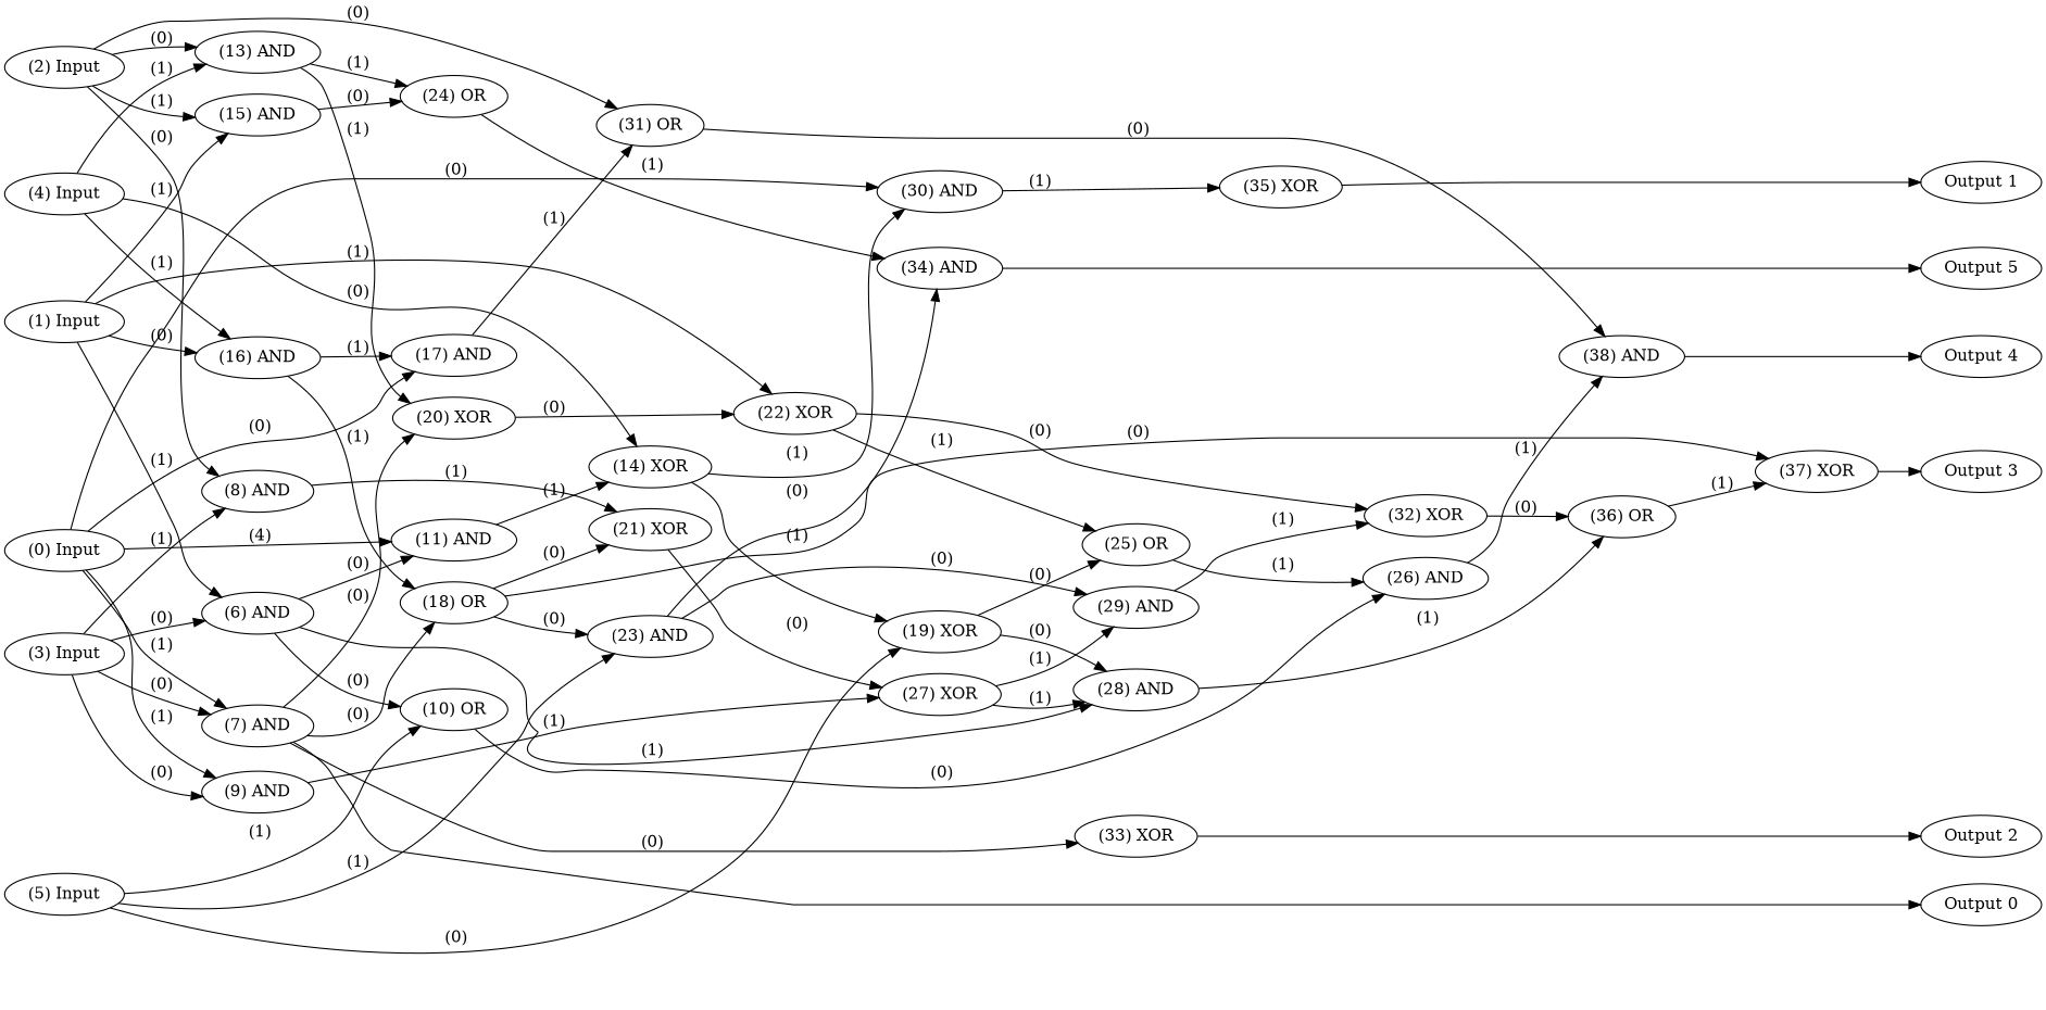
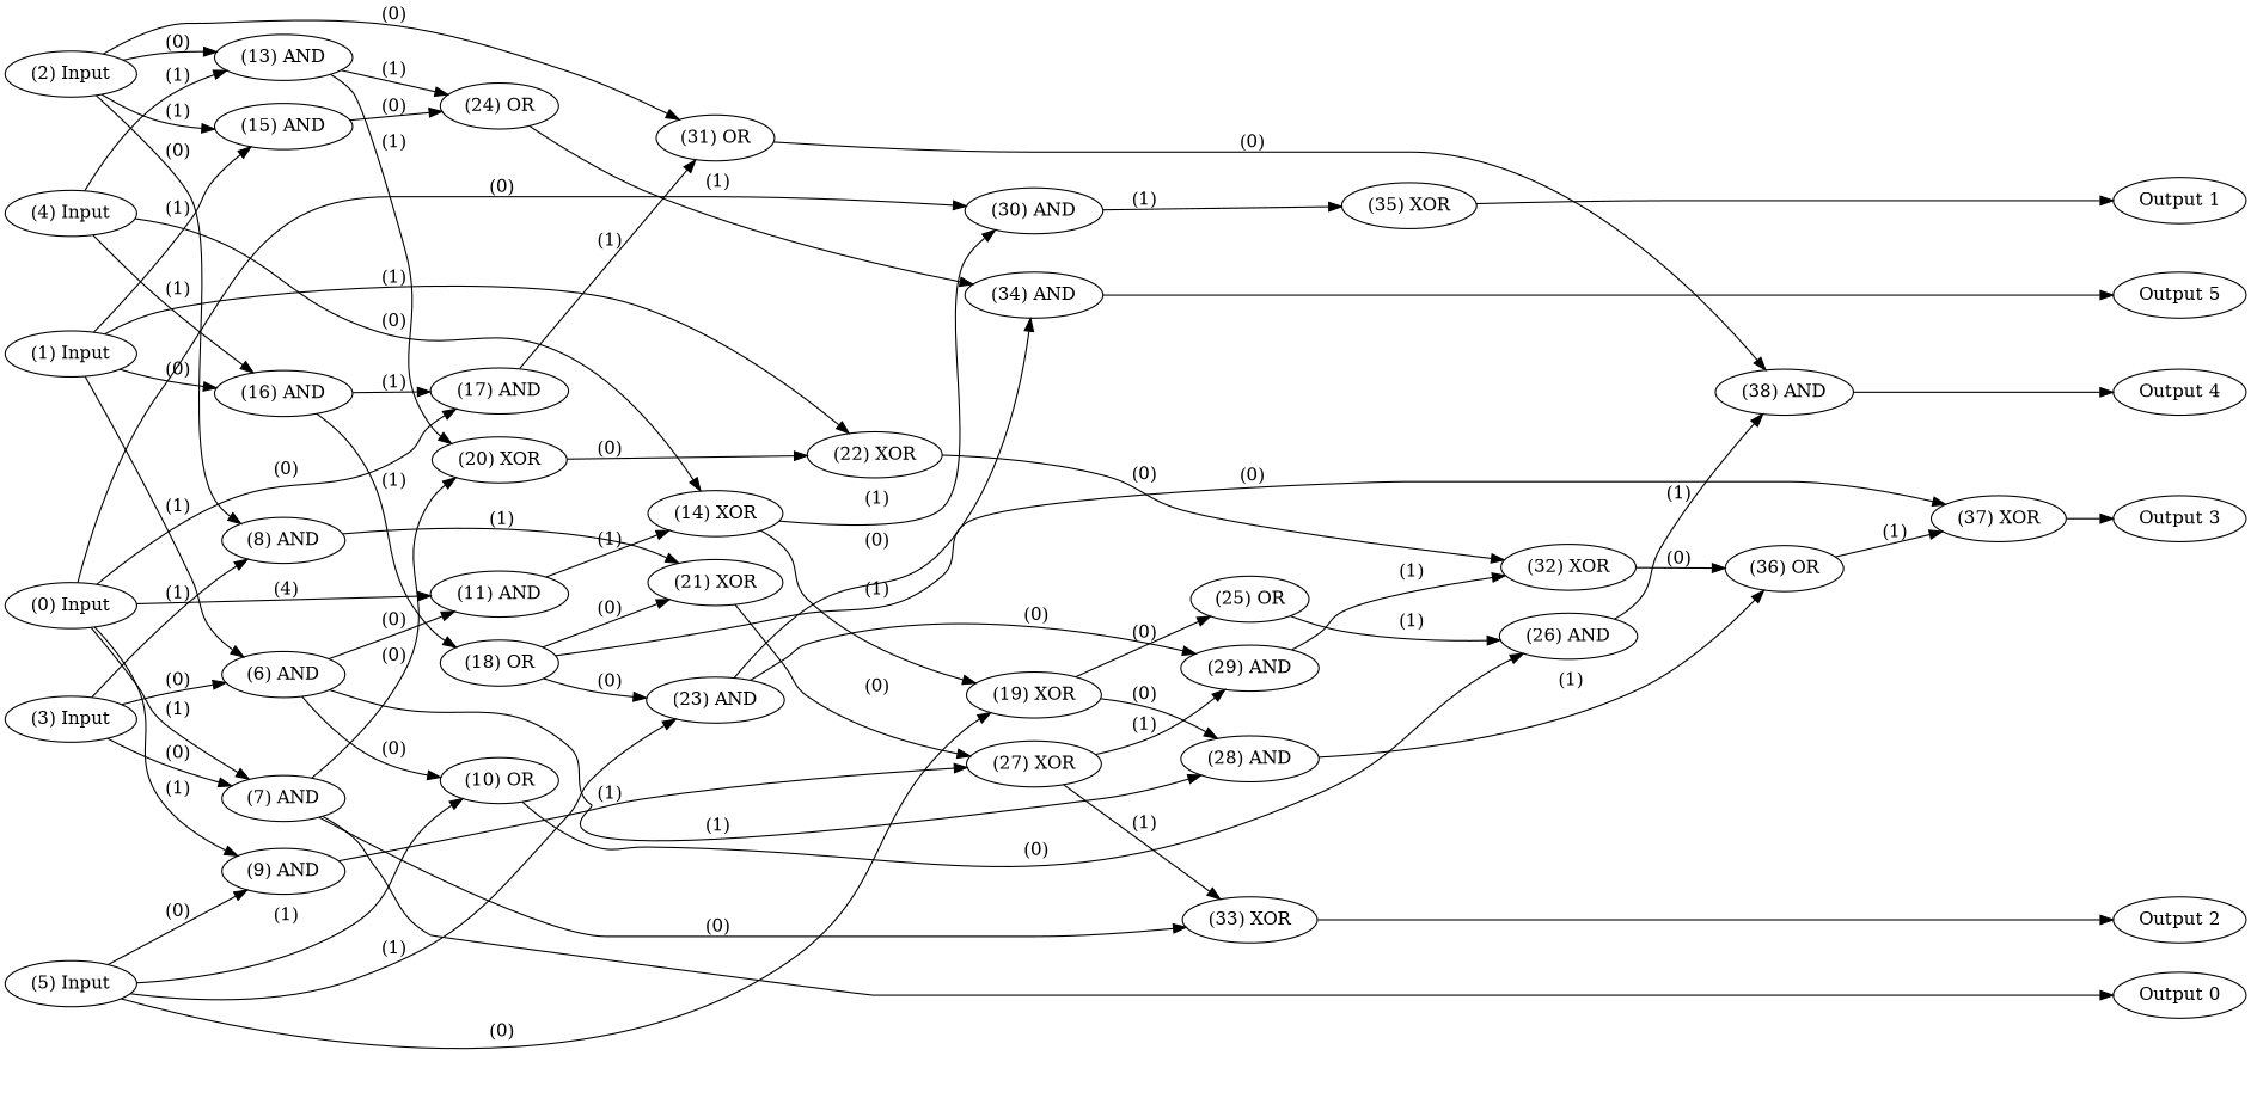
  digraph {
    rankdir=LR
    node [color=black fontcolor=black labelfontcolor=black]
    edge [bold=true color=black fontcolor=black labelfontcolor=black]
    n1 [label="(0) Input"]
    n2 [label="(1) Input"]
    n3 [label="(2) Input"]
    n4 [label="(3) Input"]
    n5 [label="(4) Input"]
    n6 [label="(5) Input"]
    n7 [label="Output 0"]
    n8 [label="Output 1"]
    n9 [label="Output 2"]
    n10 [label="Output 3"]
    n11 [label="Output 4"]
    n12 [label="Output 5"]
    n13 [label="(7) AND"]
    n14 [label="(9) AND"]
    n15 [label="(11) AND"]
    n16 [label="(17) AND"]
    n17 [label="(30) AND"]
    n18 [label="(6) AND"]
    n19 [label="(15) AND"]
    n20 [label="(16) AND"]
    n21 [label="(22) XOR"]
    n22 [label="(8) AND"]
    n23 [label="(13) AND"]
    n24 [label="(31) OR"]
    n25 [label="(14) XOR"]
    n26 [label="(10) OR"]
    n27 [label="(19) XOR"]
    n28 [label="(23) AND"]
    n29 [label="(18) OR"]
    n30 [label="(20) XOR"]
    n31 [label="(33) XOR"]
    n32 [label="(27) XOR"]
    n33 [label="(35) XOR"]
    n34 [label="(28) AND"]
    n35 [label="(24) OR"]
    n36 [label="(25) OR"]
    n37 [label="(32) XOR"]
    n38 [label="(21) XOR"]
    n39 [label="(38) AND"]
    n40 [label="(26) AND"]
    n41 [label="(29) AND"]
    n42 [label="(34) AND"]
    n43 [label="(36) OR"]
    n44 [label="(37) XOR"]
    subgraph sub_1 {
      rank=source
      n1
      n2
      n3
      n4
      n5
      n6
    }
    subgraph sub_2 {
      rank=max
      n7
      n8
      n9
      n10
      n11
      n12
    }
    n1 -> n13 [label=" (1)"]
    n1 -> n14 [label=" (1)"]
    n1 -> n15 [label=" (4)"]
    n1 -> n16 [label=" (0)"]
    n1 -> n17 [label=" (0)"]
    n2 -> n18 [label=" (1)"]
    n2 -> n19 [label=" (1)"]
    n2 -> n20 [label=" (0)"]
    n2 -> n21 [label=" (1)"]
    n3 -> n19 [label=" (1)"]
    n3 -> n22 [label=" (0)"]
    n3 -> n23 [label=" (0)"]
    n3 -> n24 [label=" (0)"]
    n4 -> n13 [label=" (0)"]
    n4 -> n18 [label=" (0)"]
    n4 -> n22 [label=" (1)"]
    n5 -> n20 [label=" (1)"]
    n5 -> n23 [label=" (1)"]
    n5 -> n25 [label=" (0)"]
-   n4 -> n14 [label=" (0)"]
+   n6 -> n14 [label=" (0)"]
    n6 -> n26 [label=" (1)"]
    n6 -> n27 [label=" (0)"]
    n6 -> n28 [label=" (1)"]
    n13 -> n7
-   n13 -> n29 [label=" (0)"]
    n13 -> n30 [label=" (0)"]
    n13 -> n31 [label=" (0)"]
    n14 -> n32 [label=" (1)"]
    n15 -> n25 [label=" (1)"]
    n16 -> n24 [label=" (1)"]
    n17 -> n33 [label=" (1)"]
    n18 -> n15 [label=" (0)"]
    n18 -> n26 [label=" (0)"]
    n18 -> n34 [label=" (1)"]
    n19 -> n35 [label=" (0)"]
    n20 -> n16 [label=" (1)"]
    n20 -> n29 [label=" (1)"]
-   n21 -> n36 [label=" (1)"]
    n21 -> n37 [label=" (0)"]
    n22 -> n38 [label=" (1)"]
    n23 -> n30 [label=" (1)"]
    n23 -> n35 [label=" (1)"]
    n24 -> n39 [label=" (0)"]
    n25 -> n17 [label=" (1)"]
    n25 -> n27 [label=" (1)"]
    n26 -> n40 [label=" (0)"]
    n27 -> n34 [label=" (0)"]
    n27 -> n36 [label=" (0)"]
    n28 -> n41 [label=" (0)"]
    n28 -> n42 [label=" (0)"]
    n29 -> n28 [label=" (0)"]
    n29 -> n38 [label=" (0)"]
    n29 -> n44 [label=" (0)"]
    n30 -> n21 [label=" (0)"]
    n31 -> n9
-   n32 -> n34 [label=" (1)"]
+   n32 -> n31 [label=" (1)"]
    n32 -> n41 [label=" (1)"]
    n33 -> n8
    n34 -> n43 [label=" (1)"]
    n35 -> n42 [label=" (1)"]
    n36 -> n40 [label=" (1)"]
    n37 -> n43 [label=" (0)"]
    n38 -> n32 [label=" (0)"]
    n39 -> n11
    n40 -> n39 [label=" (1)"]
    n41 -> n37 [label=" (1)"]
    n42 -> n12
    n43 -> n44 [label=" (1)"]
    n44 -> n10
  }
